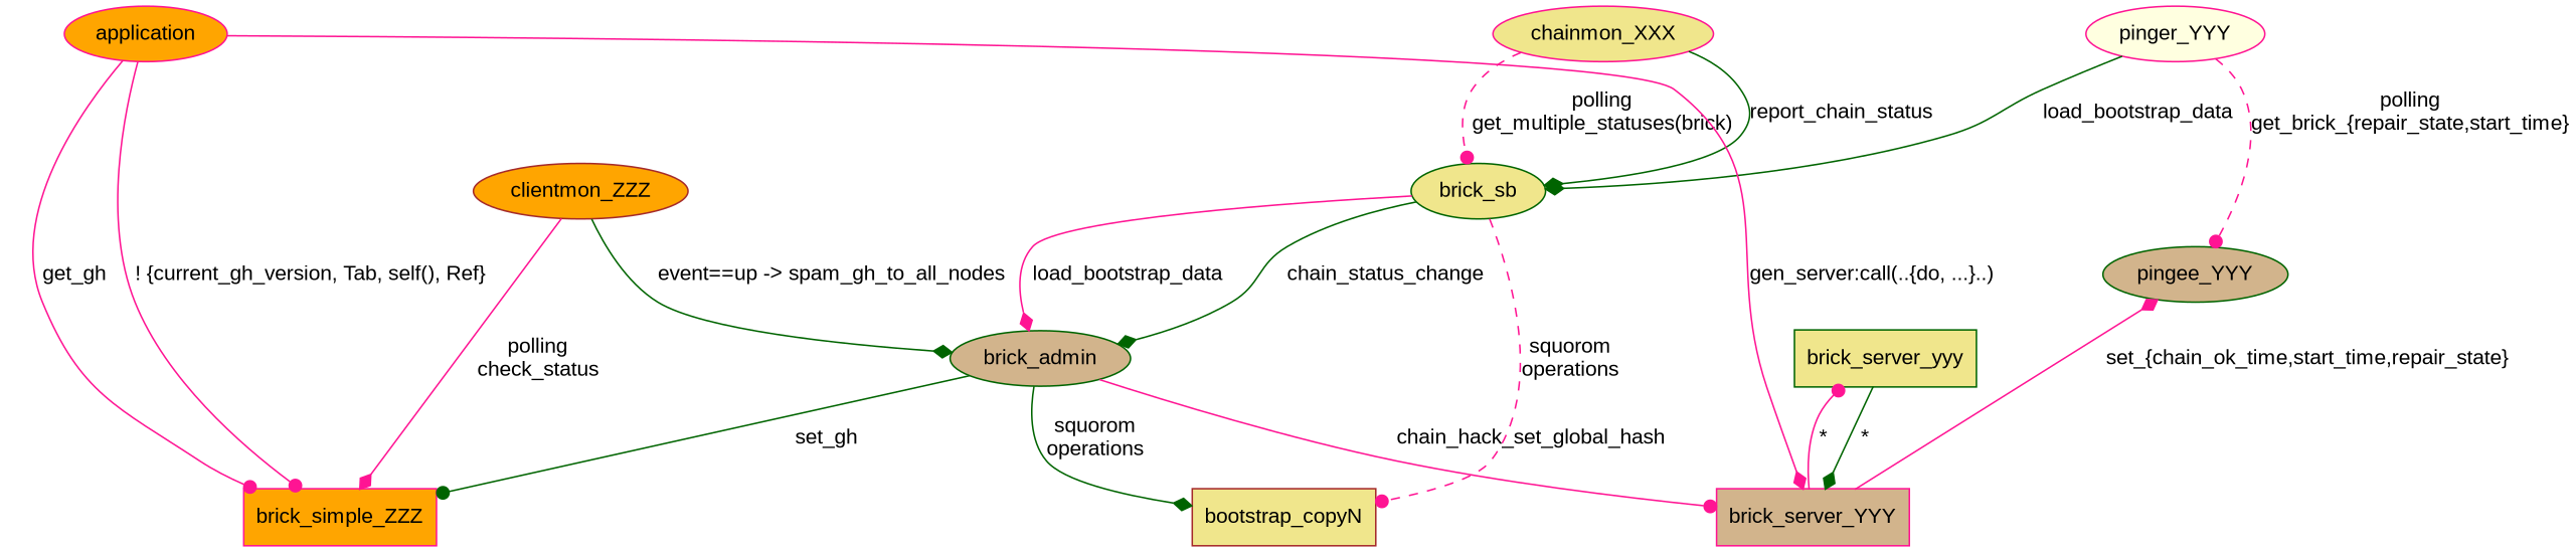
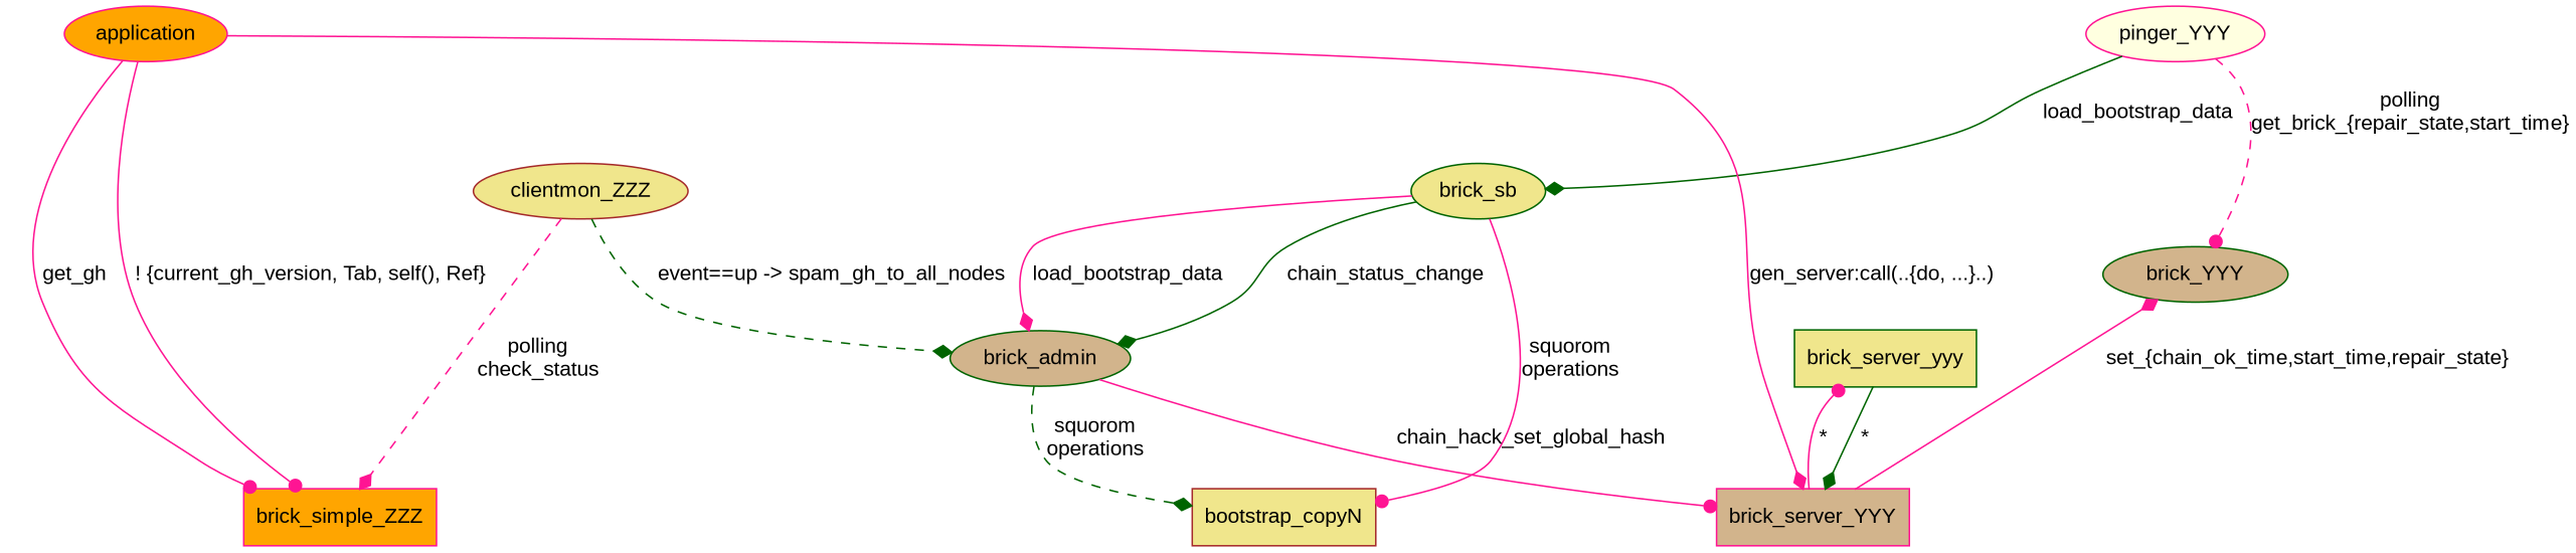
  digraph {
    fontname="Liberation Sans"
    nodesep=0.5
    node [color=deeppink fillcolor=khaki fontname="Liberation Sans" shape=ellipse style=filled]
    edge [arrowhead=diamond color=deeppink fontname="Liberation Sans"]
    pinger_YYY [fillcolor=lightyellow]
-   chainmon_XXX
    application [fillcolor=orange]
    bootstrap_copyN [color=brown shape=record]
    brick_server_YYY [fillcolor=tan shape=record]
-   pingee_YYY [color=darkgreen fillcolor=tan]
+   pingee_YYY [color=darkgreen fillcolor=tan label=brick_YYY]
    brick_server_yyy [color=darkgreen shape=record]
    brick_simple_ZZZ [fillcolor=orange shape=record]
-   clientmon_ZZZ [color=brown fillcolor=orange]
+   clientmon_ZZZ [color=brown]
    brick_sb [color=darkgreen]
    brick_admin [color=darkgreen fillcolor=tan]
    subgraph sub_1 {
      rank=source
      pinger_YYY
-     chainmon_XXX
      application
    }
    subgraph sub_2 {
      rank=sink
      bootstrap_copyN
    }
    subgraph sub_3 {
      pingee_YYY
      brick_server_yyy
      subgraph sub_4 {
        rank=sink
        brick_server_YYY
      }
    }
    subgraph sub_5 {
      clientmon_ZZZ
      subgraph sub_6 {
        rank=sink
        brick_simple_ZZZ
      }
    }
    pinger_YYY -> pingee_YYY [arrowhead=dot label="polling\nget_brick_{repair_state,start_time}" style=dashed]
    pinger_YYY -> brick_sb [color=darkgreen label=load_bootstrap_data]
-   chainmon_XXX -> brick_sb [arrowhead=dot label="polling\nget_multiple_statuses(brick)" style=dashed]
-   chainmon_XXX -> brick_sb [color=darkgreen label=report_chain_status]
    application -> brick_server_YYY [label="gen_server:call(..{do, ...}..)"]
    application -> brick_simple_ZZZ [arrowhead=dot label="! {current_gh_version, Tab, self(), Ref}"]
    application -> brick_simple_ZZZ [arrowhead=dot label=get_gh]
    brick_server_YYY -> pingee_YYY [label="set_{chain_ok_time,start_time,repair_state}"]
    brick_server_YYY -> brick_server_yyy [arrowhead=dot label="*"]
    brick_server_yyy -> brick_server_YYY [color=darkgreen label="*"]
-   clientmon_ZZZ -> brick_simple_ZZZ [label="polling\ncheck_status" style=solid]
-   clientmon_ZZZ -> brick_admin [color=darkgreen label="event==up -> spam_gh_to_all_nodes"]
-   brick_sb -> bootstrap_copyN [arrowhead=dot label="squorom\noperations" style=dashed]
+   clientmon_ZZZ -> brick_simple_ZZZ [label="polling\ncheck_status" style=dashed]
+   clientmon_ZZZ -> brick_admin [color=darkgreen label="event==up -> spam_gh_to_all_nodes" style=dashed]
+   brick_sb -> bootstrap_copyN [arrowhead=dot label="squorom\noperations"]
    brick_sb -> brick_admin [label=load_bootstrap_data]
    brick_sb -> brick_admin [color=darkgreen label=chain_status_change]
-   brick_admin -> bootstrap_copyN [color=darkgreen label="squorom\noperations"]
+   brick_admin -> bootstrap_copyN [color=darkgreen label="squorom\noperations" style=dashed]
    brick_admin -> brick_server_YYY [arrowhead=dot label=chain_hack_set_global_hash]
-   brick_admin -> brick_simple_ZZZ [arrowhead=dot color=darkgreen label=set_gh]
  }
